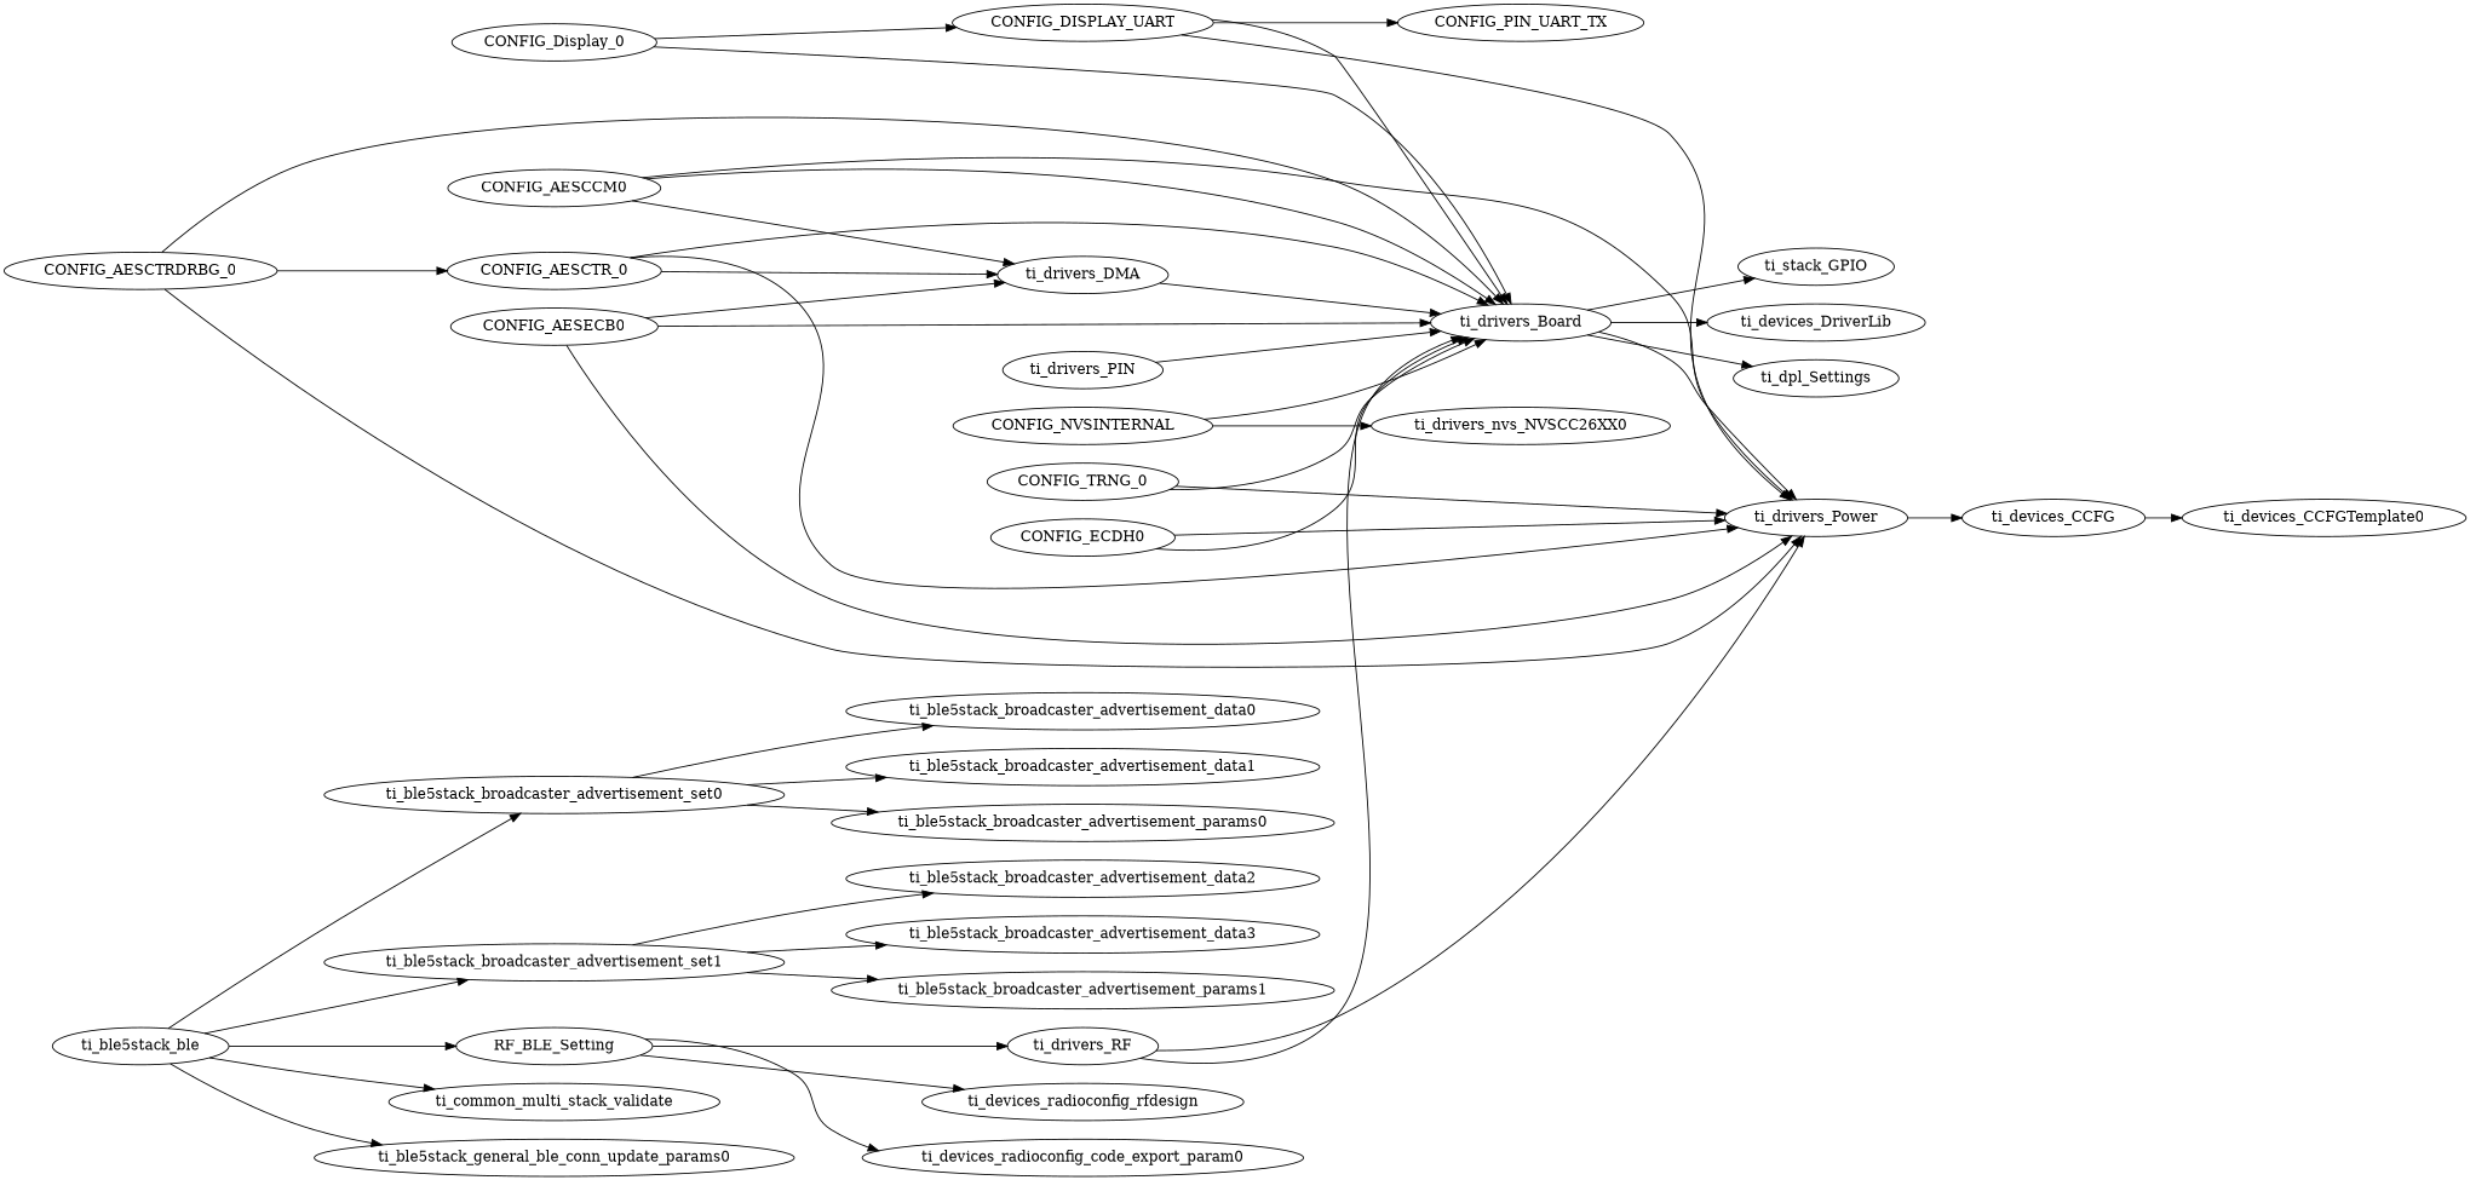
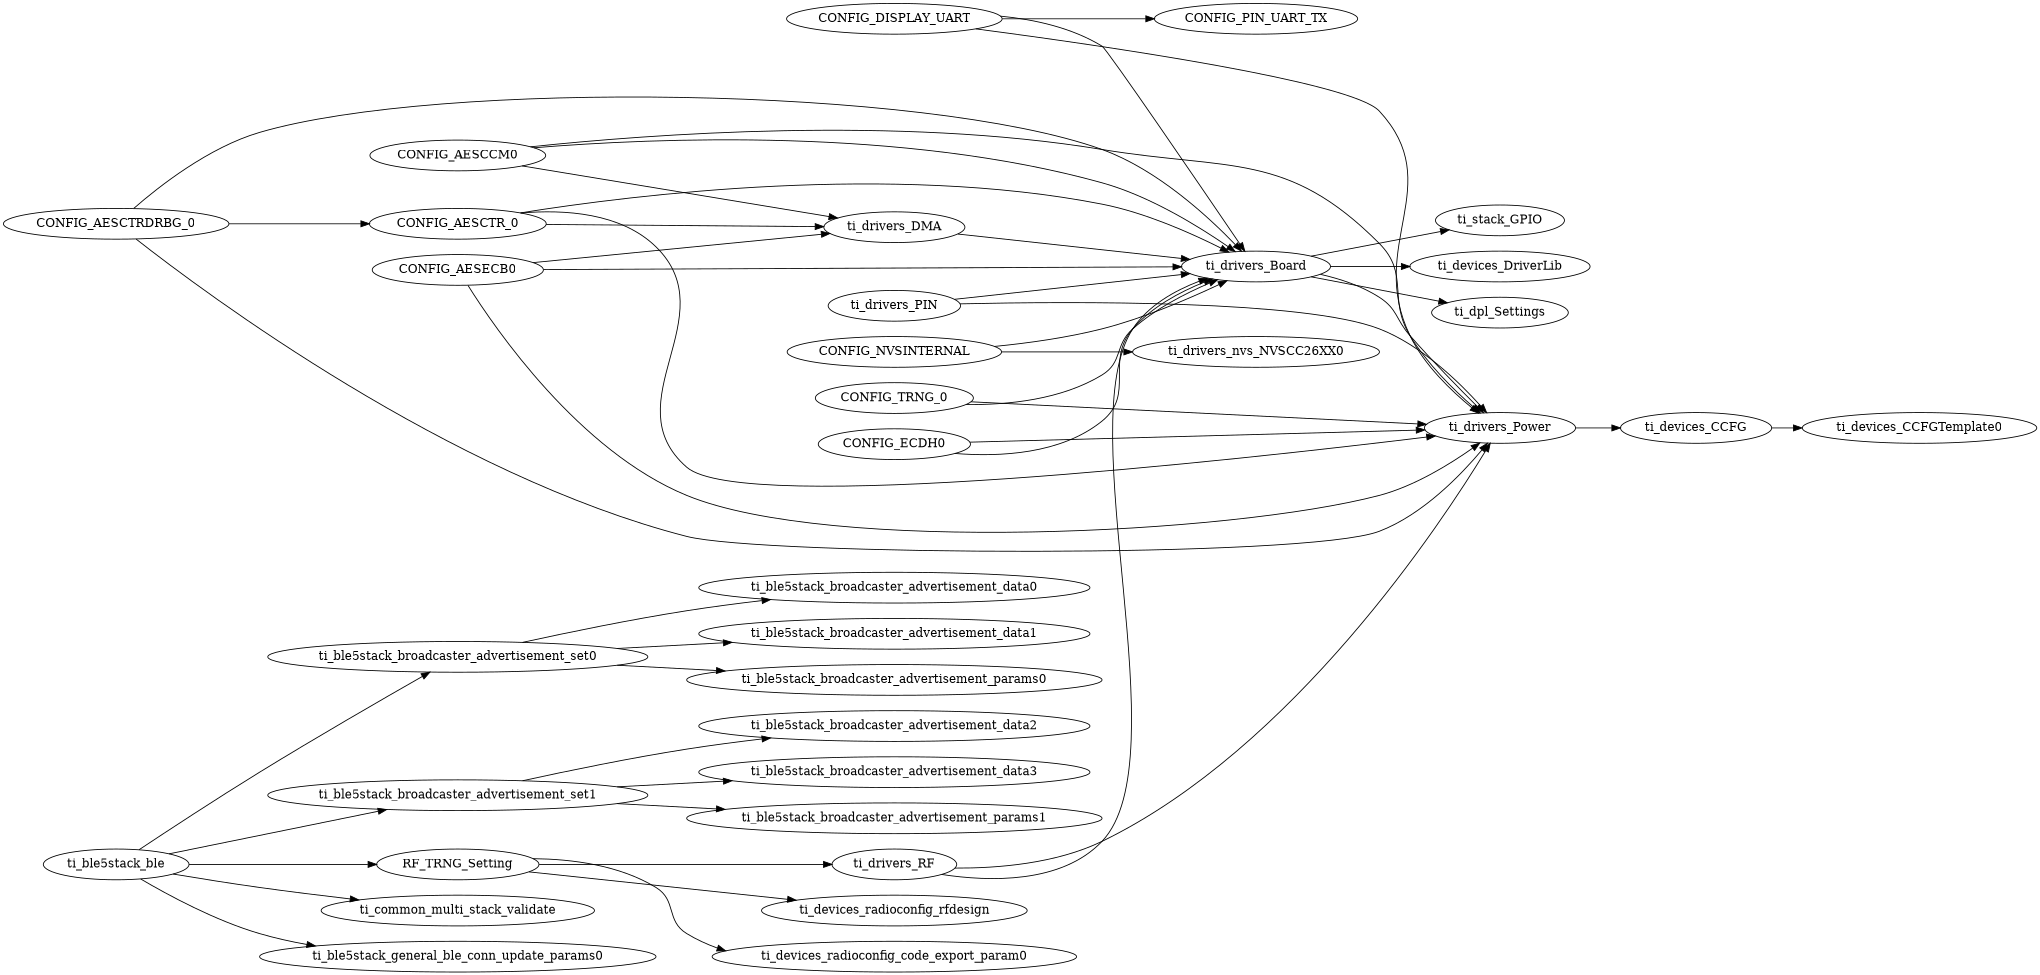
  digraph {
    rankdir=LR
    ti_ble5stack_ble
    ti_common_multi_stack_validate
-   RF_BLE_Setting
+   RF_BLE_Setting [label=RF_TRNG_Setting]
    ti_ble5stack_general_ble_conn_update_params0
    ti_ble5stack_broadcaster_advertisement_set0
    ti_ble5stack_broadcaster_advertisement_set1
    ti_drivers_RF
    ti_devices_radioconfig_rfdesign
    ti_devices_radioconfig_code_export_param0
    ti_ble5stack_broadcaster_advertisement_params0
    ti_ble5stack_broadcaster_advertisement_data0
    ti_ble5stack_broadcaster_advertisement_data1
    ti_ble5stack_broadcaster_advertisement_params1
    ti_ble5stack_broadcaster_advertisement_data2
    ti_ble5stack_broadcaster_advertisement_data3
    ti_drivers_Board
    ti_drivers_Power
    ti_devices_CCFG
    ti_devices_CCFGTemplate0
    n20 [label=ti_stack_GPIO]
    ti_devices_DriverLib
    ti_dpl_Settings
-   CONFIG_Display_0
    CONFIG_DISPLAY_UART
    CONFIG_PIN_UART_TX
    CONFIG_AESCCM0
    ti_drivers_DMA
    CONFIG_AESCTR_0
    CONFIG_AESCTRDRBG_0
    CONFIG_AESECB0
    CONFIG_ECDH0
    CONFIG_NVSINTERNAL
    ti_drivers_nvs_NVSCC26XX0
    ti_drivers_PIN
    CONFIG_TRNG_0
    ti_ble5stack_ble -> ti_common_multi_stack_validate
    ti_ble5stack_ble -> RF_BLE_Setting
    ti_ble5stack_ble -> ti_ble5stack_general_ble_conn_update_params0
    ti_ble5stack_ble -> ti_ble5stack_broadcaster_advertisement_set0
    ti_ble5stack_ble -> ti_ble5stack_broadcaster_advertisement_set1
    RF_BLE_Setting -> ti_drivers_RF
    RF_BLE_Setting -> ti_devices_radioconfig_rfdesign
    RF_BLE_Setting -> ti_devices_radioconfig_code_export_param0
    ti_ble5stack_broadcaster_advertisement_set0 -> ti_ble5stack_broadcaster_advertisement_params0
    ti_ble5stack_broadcaster_advertisement_set0 -> ti_ble5stack_broadcaster_advertisement_data0
    ti_ble5stack_broadcaster_advertisement_set0 -> ti_ble5stack_broadcaster_advertisement_data1
    ti_ble5stack_broadcaster_advertisement_set1 -> ti_ble5stack_broadcaster_advertisement_params1
    ti_ble5stack_broadcaster_advertisement_set1 -> ti_ble5stack_broadcaster_advertisement_data2
    ti_ble5stack_broadcaster_advertisement_set1 -> ti_ble5stack_broadcaster_advertisement_data3
    ti_drivers_RF -> ti_drivers_Board
    ti_drivers_RF -> ti_drivers_Power
    ti_drivers_Board -> ti_drivers_Power
    ti_drivers_Board -> n20
    ti_drivers_Board -> ti_devices_DriverLib
    ti_drivers_Board -> ti_dpl_Settings
    ti_drivers_Power -> ti_devices_CCFG
    ti_devices_CCFG -> ti_devices_CCFGTemplate0
-   CONFIG_Display_0 -> ti_drivers_Board
-   CONFIG_Display_0 -> CONFIG_DISPLAY_UART
    CONFIG_DISPLAY_UART -> ti_drivers_Board
    CONFIG_DISPLAY_UART -> ti_drivers_Power
    CONFIG_DISPLAY_UART -> CONFIG_PIN_UART_TX
    CONFIG_AESCCM0 -> ti_drivers_Board
    CONFIG_AESCCM0 -> ti_drivers_Power
    CONFIG_AESCCM0 -> ti_drivers_DMA
    ti_drivers_DMA -> ti_drivers_Board
    CONFIG_AESCTR_0 -> ti_drivers_Board
    CONFIG_AESCTR_0 -> ti_drivers_Power
    CONFIG_AESCTR_0 -> ti_drivers_DMA
    CONFIG_AESCTRDRBG_0 -> ti_drivers_Board
    CONFIG_AESCTRDRBG_0 -> ti_drivers_Power
    CONFIG_AESCTRDRBG_0 -> CONFIG_AESCTR_0
    CONFIG_AESECB0 -> ti_drivers_Board
    CONFIG_AESECB0 -> ti_drivers_Power
    CONFIG_AESECB0 -> ti_drivers_DMA
    CONFIG_ECDH0 -> ti_drivers_Board
    CONFIG_ECDH0 -> ti_drivers_Power
    CONFIG_NVSINTERNAL -> ti_drivers_Board
    CONFIG_NVSINTERNAL -> ti_drivers_nvs_NVSCC26XX0
    ti_drivers_PIN -> ti_drivers_Board
+   ti_drivers_PIN -> ti_drivers_Power
    CONFIG_TRNG_0 -> ti_drivers_Board
    CONFIG_TRNG_0 -> ti_drivers_Power
  }
